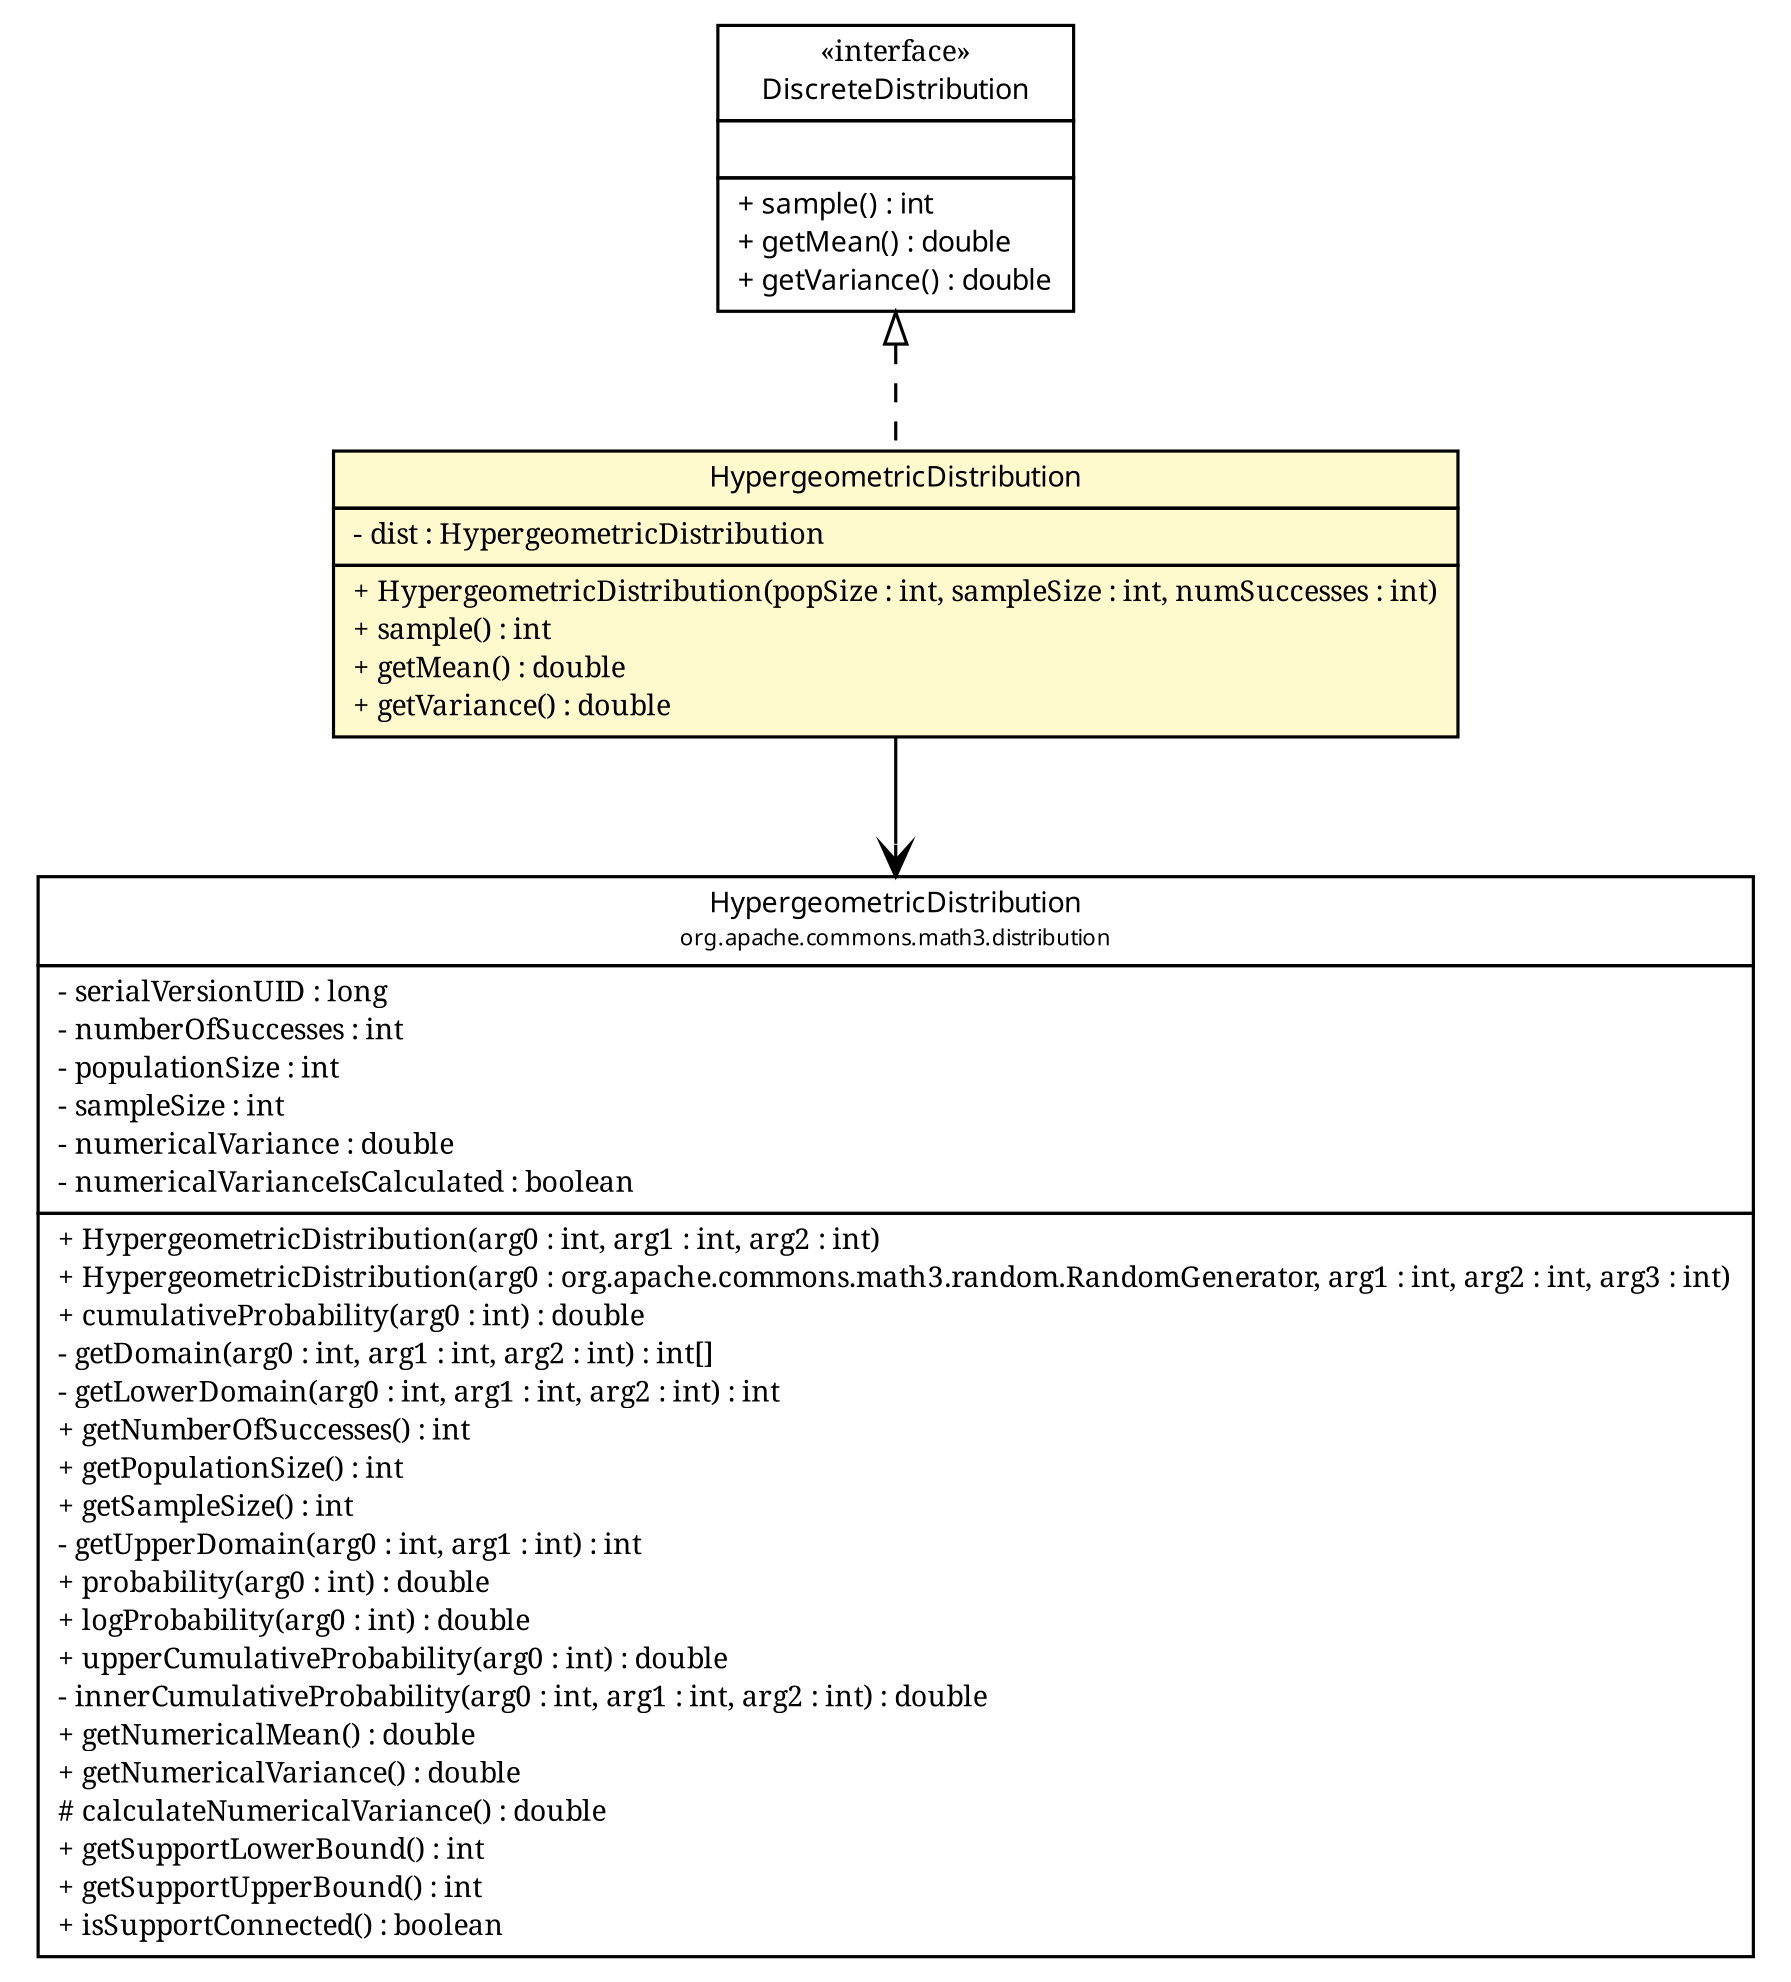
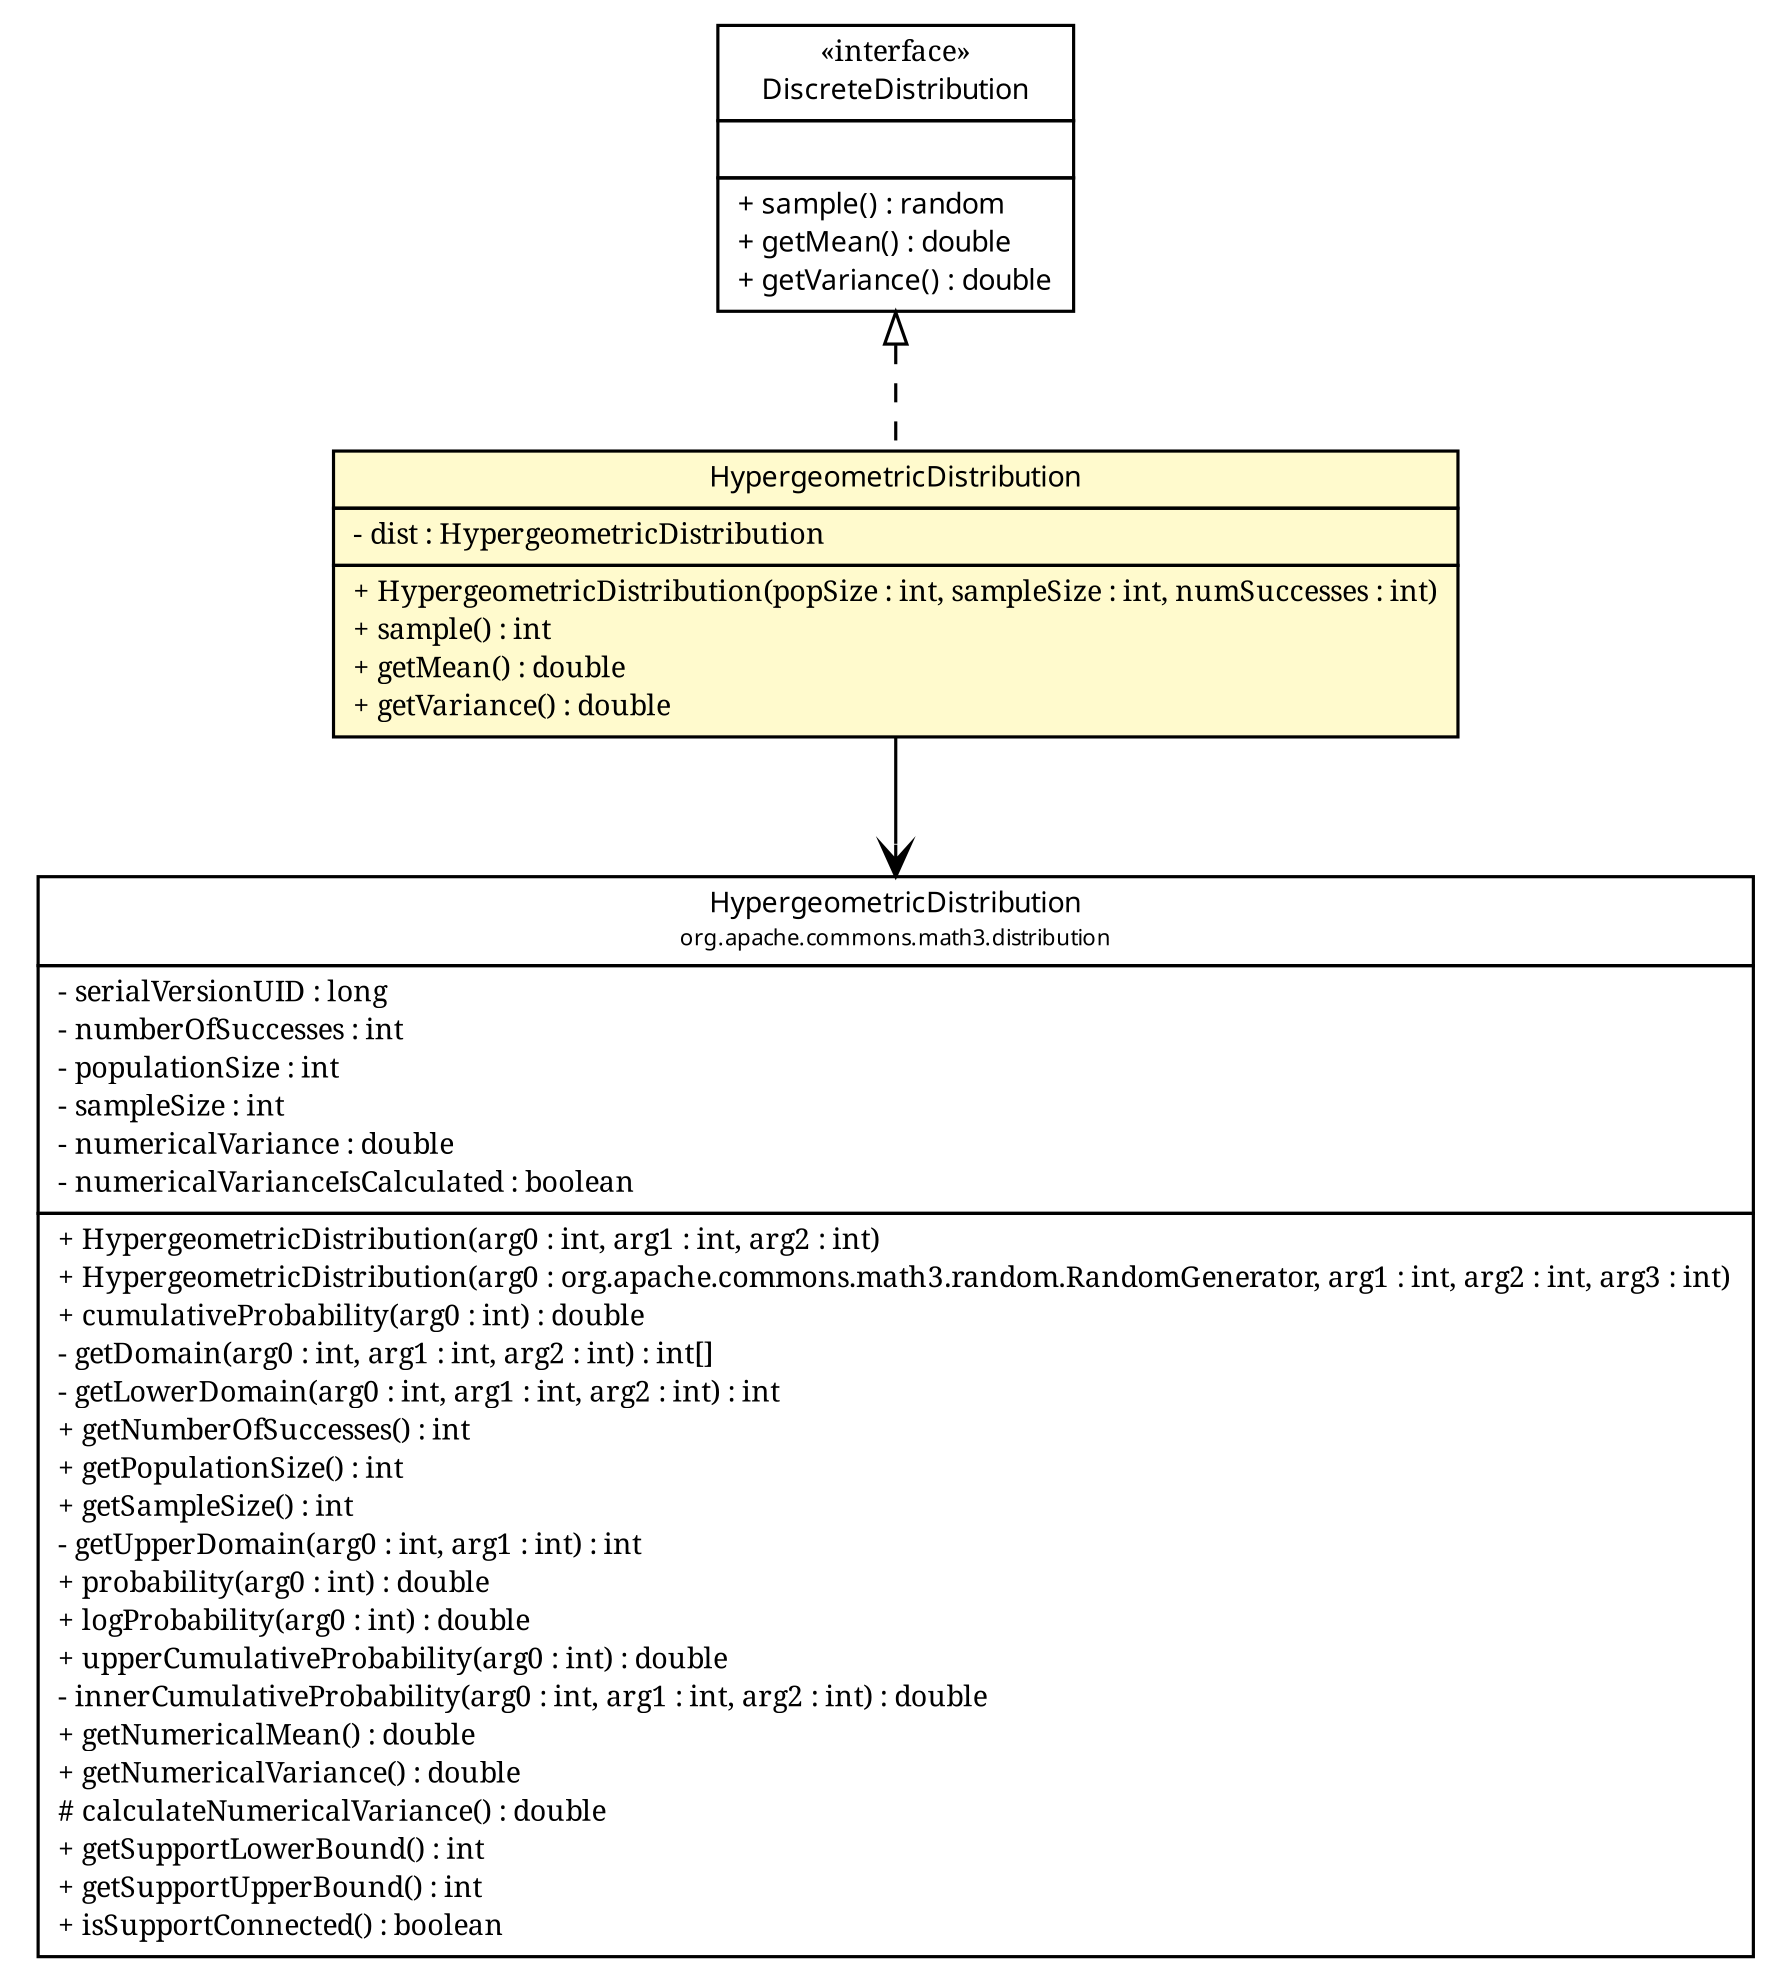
  digraph {
    nodesep=0.25
    ranksep=0.5
    fontname="Noto Serif"
    node [fontcolor=black fontname="Noto Serif" fontsize=9.0 shape=plaintext]
    edge [fontname="Noto Serif" headport=p labelfontname="Trebuchet MS" labelfontsize=10 tailport=p]
    n1 [label=<<table title="broadwick.statistics.distributions.HypergeometricDistribution" border="0" cellborder="1" cellspacing="0" cellpadding="2" port="p" bgcolor="lemonChiffon" href="./HypergeometricDistribution.html"> 		<tr><td><table border="0" cellspacing="0" cellpadding="1"> <tr><td align="center" balign="center"><font face="Trebuchet MS"> HypergeometricDistribution </font></td></tr> 		</table></td></tr> 		<tr><td><table border="0" cellspacing="0" cellpadding="1"> <tr><td align="left" balign="left"> - dist : HypergeometricDistribution </td></tr> 		</table></td></tr> 		<tr><td><table border="0" cellspacing="0" cellpadding="1"> <tr><td align="left" balign="left"> + HypergeometricDistribution(popSize : int, sampleSize : int, numSuccesses : int) </td></tr> <tr><td align="left" balign="left"> + sample() : int </td></tr> <tr><td align="left" balign="left"> + getMean() : double </td></tr> <tr><td align="left" balign="left"> + getVariance() : double </td></tr> 		</table></td></tr> 		</table>>]
    n2 [label=<<table title="org.apache.commons.math3.distribution.HypergeometricDistribution" border="0" cellborder="1" cellspacing="0" cellpadding="2" port="p" href="http://java.sun.com/j2se/1.4.2/docs/api/org/apache/commons/math3/distribution/HypergeometricDistribution.html"> 		<tr><td><table border="0" cellspacing="0" cellpadding="1"> <tr><td align="center" balign="center"><font face="Trebuchet MS"> HypergeometricDistribution </font></td></tr> <tr><td align="center" balign="center"><font face="Trebuchet MS" point-size="7.0"> org.apache.commons.math3.distribution </font></td></tr> 		</table></td></tr> 		<tr><td><table border="0" cellspacing="0" cellpadding="1"> <tr><td align="left" balign="left"> - serialVersionUID : long </td></tr> <tr><td align="left" balign="left"> - numberOfSuccesses : int </td></tr> <tr><td align="left" balign="left"> - populationSize : int </td></tr> <tr><td align="left" balign="left"> - sampleSize : int </td></tr> <tr><td align="left" balign="left"> - numericalVariance : double </td></tr> <tr><td align="left" balign="left"> - numericalVarianceIsCalculated : boolean </td></tr> 		</table></td></tr> 		<tr><td><table border="0" cellspacing="0" cellpadding="1"> <tr><td align="left" balign="left"> + HypergeometricDistribution(arg0 : int, arg1 : int, arg2 : int) </td></tr> <tr><td align="left" balign="left"> + HypergeometricDistribution(arg0 : org.apache.commons.math3.random.RandomGenerator, arg1 : int, arg2 : int, arg3 : int) </td></tr> <tr><td align="left" balign="left"> + cumulativeProbability(arg0 : int) : double </td></tr> <tr><td align="left" balign="left"> - getDomain(arg0 : int, arg1 : int, arg2 : int) : int[] </td></tr> <tr><td align="left" balign="left"> - getLowerDomain(arg0 : int, arg1 : int, arg2 : int) : int </td></tr> <tr><td align="left" balign="left"> + getNumberOfSuccesses() : int </td></tr> <tr><td align="left" balign="left"> + getPopulationSize() : int </td></tr> <tr><td align="left" balign="left"> + getSampleSize() : int </td></tr> <tr><td align="left" balign="left"> - getUpperDomain(arg0 : int, arg1 : int) : int </td></tr> <tr><td align="left" balign="left"> + probability(arg0 : int) : double </td></tr> <tr><td align="left" balign="left"> + logProbability(arg0 : int) : double </td></tr> <tr><td align="left" balign="left"> + upperCumulativeProbability(arg0 : int) : double </td></tr> <tr><td align="left" balign="left"> - innerCumulativeProbability(arg0 : int, arg1 : int, arg2 : int) : double </td></tr> <tr><td align="left" balign="left"> + getNumericalMean() : double </td></tr> <tr><td align="left" balign="left"> + getNumericalVariance() : double </td></tr> <tr><td align="left" balign="left"> # calculateNumericalVariance() : double </td></tr> <tr><td align="left" balign="left"> + getSupportLowerBound() : int </td></tr> <tr><td align="left" balign="left"> + getSupportUpperBound() : int </td></tr> <tr><td align="left" balign="left"> + isSupportConnected() : boolean </td></tr> 		</table></td></tr> 		</table>>]
-   n3 [label=<<table title="broadwick.statistics.distributions.DiscreteDistribution" border="0" cellborder="1" cellspacing="0" cellpadding="2" port="p" href="./DiscreteDistribution.html"> 		<tr><td><table border="0" cellspacing="0" cellpadding="1"> <tr><td align="center" balign="center"> &#171;interface&#187; </td></tr> <tr><td align="center" balign="center"><font face="Trebuchet MS"> DiscreteDistribution </font></td></tr> 		</table></td></tr> 		<tr><td><table border="0" cellspacing="0" cellpadding="1"> <tr><td align="left" balign="left">  </td></tr> 		</table></td></tr> 		<tr><td><table border="0" cellspacing="0" cellpadding="1"> <tr><td align="left" balign="left"><font face="Trebuchet MS" point-size="9.0"> + sample() : int </font></td></tr> <tr><td align="left" balign="left"><font face="Trebuchet MS" point-size="9.0"> + getMean() : double </font></td></tr> <tr><td align="left" balign="left"><font face="Trebuchet MS" point-size="9.0"> + getVariance() : double </font></td></tr> 		</table></td></tr> 		</table>>]
+   n3 [label=<<table title="broadwick.statistics.distributions.DiscreteDistribution" border="0" cellborder="1" cellspacing="0" cellpadding="2" port="p" href="./DiscreteDistribution.html"> 		<tr><td><table border="0" cellspacing="0" cellpadding="1"> <tr><td align="center" balign="center"> &#171;interface&#187; </td></tr> <tr><td align="center" balign="center"><font face="Trebuchet MS"> DiscreteDistribution </font></td></tr> 		</table></td></tr> 		<tr><td><table border="0" cellspacing="0" cellpadding="1"> <tr><td align="left" balign="left">  </td></tr> 		</table></td></tr> 		<tr><td><table border="0" cellspacing="0" cellpadding="1"> <tr><td align="left" balign="left"><font face="Trebuchet MS" point-size="9.0"> + sample() : random </font></td></tr> <tr><td align="left" balign="left"><font face="Trebuchet MS" point-size="9.0"> + getMean() : double </font></td></tr> <tr><td align="left" balign="left"><font face="Trebuchet MS" point-size="9.0"> + getVariance() : double </font></td></tr> 		</table></td></tr> 		</table>>]
    n1 -> n2 [arrowhead=open color=black fontcolor=black fontsize=10.0]
    n3 -> n1 [arrowtail=empty dir=back fontsize=10 style=dashed]
  }
